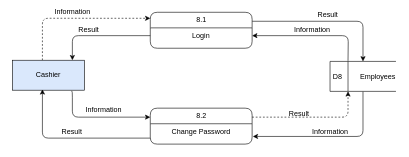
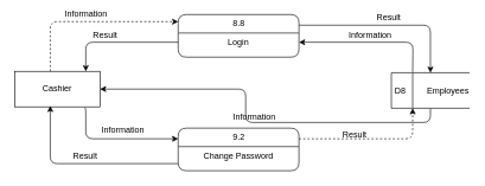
  <mxCell id="0" />
  <mxCell id="1" parent="0" />
  <mxCell id="2" value="Information" style="edgeStyle=orthogonalEdgeStyle;curved=0;rounded=1;sketch=0;orthogonalLoop=1;jettySize=auto;html=1;entryX=0;entryY=0.25;entryDx=0;entryDy=0;labelBackgroundColor=none;fontColor=#000000;fontFamily=Helvetica;fontSize=12;exitX=0.822;exitY=1.033;exitDx=0;exitDy=0;exitPerimeter=0;" parent="1" source="4" target="9" edge="1"><mxGeometry x="0.112" y="12" relative="1" as="geometry"><mxPoint x="120" y="160" as="sourcePoint" /><mxPoint as="offset" /><Array as="points"><mxPoint x="120" y="152" /><mxPoint x="120" y="195" /></Array></mxGeometry></mxCell>
  <mxCell id="3" value="Information" style="edgeStyle=orthogonalEdgeStyle;jumpStyle=none;orthogonalLoop=1;jettySize=auto;html=1;entryX=0;entryY=0.167;entryDx=0;entryDy=0;entryPerimeter=0;shadow=0;labelBackgroundColor=none;rounded=1;fontColor=#000000;fontFamily=Helvetica;fontSize=12;dashed=1;" parent="1" source="4" target="6" edge="1"><mxGeometry x="-0.04" y="10" relative="1" as="geometry"><Array as="points"><mxPoint x="70" y="30" /></Array><mxPoint as="offset" /></mxGeometry></mxCell>
- <mxCell id="4" value="&lt;font style=&quot;font-size: 12px&quot;&gt;Cashier&lt;/font&gt;" style="rounded=0;whiteSpace=wrap;html=1;fontColor=#000000;fontFamily=Helvetica;fontSize=12;fillColor=#dae8fc;" parent="1" vertex="1"><mxGeometry x="20" y="100" width="120" height="50" as="geometry" /></mxCell>
+ <mxCell id="4" value="&lt;font style=&quot;font-size: 12px&quot;&gt;Cashier&lt;/font&gt;" style="rounded=0;whiteSpace=wrap;html=1;fontColor=#000000;fontFamily=Helvetica;fontSize=12;" parent="1" vertex="1"><mxGeometry x="20" y="100" width="120" height="50" as="geometry" /></mxCell>
  <mxCell id="5" value="Result" style="edgeStyle=orthogonalEdgeStyle;curved=0;rounded=1;sketch=0;orthogonalLoop=1;jettySize=auto;html=1;labelBackgroundColor=none;fontColor=#000000;fontFamily=Helvetica;fontSize=12;exitX=1;exitY=0.25;exitDx=0;exitDy=0;" parent="1" source="6" target="13" edge="1"><mxGeometry y="10" relative="1" as="geometry"><mxPoint x="420" y="40" as="sourcePoint" /><mxPoint x="620" y="100" as="targetPoint" /><mxPoint as="offset" /></mxGeometry></mxCell>
- <mxCell id="6" value="8.1" style="swimlane;html=1;fontStyle=0;childLayout=stackLayout;horizontal=1;startSize=26;horizontalStack=0;resizeParent=1;resizeLast=0;collapsible=1;marginBottom=0;swimlaneFillColor=#ffffff;align=center;rounded=1;shadow=0;comic=0;labelBackgroundColor=none;strokeWidth=1;fontFamily=Helvetica;fontSize=12;fontColor=#000000;" parent="1" vertex="1"><mxGeometry x="250" y="20" width="170" height="60" as="geometry" /></mxCell>
+ <mxCell id="6" value="8.8" style="swimlane;html=1;fontStyle=0;childLayout=stackLayout;horizontal=1;startSize=26;horizontalStack=0;resizeParent=1;resizeLast=0;collapsible=1;marginBottom=0;swimlaneFillColor=#ffffff;align=center;rounded=1;shadow=0;comic=0;labelBackgroundColor=none;strokeWidth=1;fontFamily=Helvetica;fontSize=12;fontColor=#000000;" parent="1" vertex="1"><mxGeometry x="250" y="20" width="170" height="60" as="geometry" /></mxCell>
  <mxCell id="7" value="&lt;font style=&quot;font-size: 12px;&quot;&gt;&lt;span style=&quot;font-size: 12px;&quot;&gt;Login&lt;/span&gt;&lt;/font&gt;" style="text;html=1;strokeColor=none;fillColor=none;spacingLeft=4;spacingRight=4;whiteSpace=wrap;overflow=hidden;rotatable=0;points=[[0,0.5],[1,0.5]];portConstraint=eastwest;fontColor=#000000;align=center;fontFamily=Helvetica;fontSize=12;" parent="6" vertex="1"><mxGeometry y="26" width="170" height="26" as="geometry" /></mxCell>
  <mxCell id="8" value="Result" style="edgeStyle=orthogonalEdgeStyle;curved=0;rounded=1;sketch=0;orthogonalLoop=1;jettySize=auto;html=1;labelBackgroundColor=none;fontColor=#000000;fontFamily=Helvetica;fontSize=12;entryX=0.417;entryY=0.973;entryDx=0;entryDy=0;entryPerimeter=0;" parent="1" source="9" target="4" edge="1"><mxGeometry y="-10" relative="1" as="geometry"><mxPoint as="offset" /><mxPoint x="240" y="230" as="sourcePoint" /><mxPoint x="70" y="154" as="targetPoint" /><Array as="points"><mxPoint x="70" y="230" /></Array></mxGeometry></mxCell>
- <mxCell id="9" value="8.2" style="swimlane;html=1;fontStyle=0;childLayout=stackLayout;horizontal=1;startSize=26;horizontalStack=0;resizeParent=1;resizeLast=0;collapsible=1;marginBottom=0;swimlaneFillColor=#ffffff;align=center;rounded=1;shadow=0;comic=0;labelBackgroundColor=none;strokeWidth=1;fontFamily=Helvetica;fontSize=12;fontColor=#000000;" parent="1" vertex="1"><mxGeometry x="250" y="180" width="170" height="60" as="geometry" /></mxCell>
+ <mxCell id="9" value="9.2" style="swimlane;html=1;fontStyle=0;childLayout=stackLayout;horizontal=1;startSize=26;horizontalStack=0;resizeParent=1;resizeLast=0;collapsible=1;marginBottom=0;swimlaneFillColor=#ffffff;align=center;rounded=1;shadow=0;comic=0;labelBackgroundColor=none;strokeWidth=1;fontFamily=Helvetica;fontSize=12;fontColor=#000000;" parent="1" vertex="1"><mxGeometry x="250" y="180" width="170" height="60" as="geometry" /></mxCell>
  <mxCell id="10" value="&lt;font style=&quot;font-size: 12px;&quot;&gt;&lt;span style=&quot;font-size: 12px;&quot;&gt;Change Password&lt;/span&gt;&lt;/font&gt;" style="text;html=1;strokeColor=none;fillColor=none;spacingLeft=4;spacingRight=4;whiteSpace=wrap;overflow=hidden;rotatable=0;points=[[0,0.5],[1,0.5]];portConstraint=eastwest;fontColor=#000000;align=center;fontFamily=Helvetica;fontSize=12;" parent="9" vertex="1"><mxGeometry y="26" width="170" height="26" as="geometry" /></mxCell>
  <mxCell id="11" value="&#10;&#10;&lt;span style=&quot;font-size: 12px; font-style: normal; font-weight: 400; letter-spacing: normal; text-align: center; text-indent: 0px; text-transform: none; word-spacing: 0px; display: inline; float: none;&quot;&gt;Information&lt;/span&gt;&#10;&#10;" style="edgeStyle=orthogonalEdgeStyle;curved=0;rounded=1;sketch=0;orthogonalLoop=1;jettySize=auto;html=1;entryX=1;entryY=0.5;entryDx=0;entryDy=0;labelBackgroundColor=none;fontColor=#000000;fontFamily=Helvetica;fontSize=12;" parent="1" target="7" edge="1"><mxGeometry x="0.017" y="-9" relative="1" as="geometry"><mxPoint x="580" y="101" as="sourcePoint" /><mxPoint as="offset" /></mxGeometry></mxCell>
- <mxCell id="12" value="&#10;&#10;&lt;span style=&quot;font-size: 12px; font-style: normal; font-weight: 400; letter-spacing: normal; text-align: center; text-indent: 0px; text-transform: none; word-spacing: 0px; display: inline; float: none;&quot;&gt;Information&lt;/span&gt;&#10;&#10;" style="edgeStyle=orthogonalEdgeStyle;curved=0;rounded=1;sketch=0;orthogonalLoop=1;jettySize=auto;html=1;entryX=1.007;entryY=0.815;entryDx=0;entryDy=0;entryPerimeter=0;exitX=0.5;exitY=1;exitDx=0;exitDy=0;labelBackgroundColor=none;fontColor=#000000;fontFamily=Helvetica;fontSize=12;" parent="1" source="13" target="10" edge="1"><mxGeometry x="0.006" y="-8" relative="1" as="geometry"><mxPoint as="offset" /></mxGeometry></mxCell>
+ <mxCell id="12" value="&#10;&#10;&lt;span style=&quot;font-size: 12px; font-style: normal; font-weight: 400; letter-spacing: normal; text-align: center; text-indent: 0px; text-transform: none; word-spacing: 0px; display: inline; float: none;&quot;&gt;Information&lt;/span&gt;&#10;&#10;" style="edgeStyle=orthogonalEdgeStyle;curved=0;rounded=1;sketch=0;orthogonalLoop=1;jettySize=auto;html=1;exitX=0.5;exitY=1;exitDx=0;exitDy=0;labelBackgroundColor=none;fontColor=#000000;fontFamily=Helvetica;fontSize=12;" parent="1" source="13" target="4" edge="1"><mxGeometry x="0.006" y="-8" relative="1" as="geometry"><mxPoint as="offset" /></mxGeometry></mxCell>
  <mxCell id="13" value="D8" style="html=1;dashed=0;whitespace=wrap;shape=mxgraph.dfd.dataStoreID;align=left;spacingLeft=3;points=[[0,0],[0.5,0],[1,0],[0,0.5],[1,0.5],[0,1],[0.5,1],[1,1]];fontColor=#000000;fontFamily=Helvetica;fontSize=12;" parent="1" vertex="1"><mxGeometry x="550" y="102" width="110" height="50" as="geometry" /></mxCell>
  <mxCell id="14" value="Employees" style="text;html=1;strokeColor=none;fillColor=none;align=center;verticalAlign=middle;whiteSpace=wrap;rounded=0;fontColor=#000000;fontFamily=Helvetica;fontSize=12;" parent="1" vertex="1"><mxGeometry x="605" y="117" width="50" height="20" as="geometry" /></mxCell>
  <mxCell id="15" value="Result" style="edgeStyle=orthogonalEdgeStyle;curved=0;rounded=1;sketch=0;orthogonalLoop=1;jettySize=auto;html=1;exitX=1;exitY=0.25;exitDx=0;exitDy=0;labelBackgroundColor=none;fontColor=#000000;fontFamily=Helvetica;fontSize=12;entryX=0.273;entryY=1;entryDx=0;entryDy=0;entryPerimeter=0;dashed=1;" parent="1" source="9" target="13" edge="1"><mxGeometry x="-0.227" y="5" relative="1" as="geometry"><mxPoint as="offset" /><mxPoint x="561" y="155" as="targetPoint" /></mxGeometry></mxCell>
  <mxCell id="16" value="Result" style="edgeStyle=orthogonalEdgeStyle;curved=0;rounded=1;sketch=0;orthogonalLoop=1;jettySize=auto;html=1;labelBackgroundColor=none;fontColor=#000000;fontFamily=Helvetica;fontSize=12;" parent="1" source="7" edge="1"><mxGeometry x="0.205" y="-9" relative="1" as="geometry"><mxPoint as="offset" /><mxPoint x="120" y="100" as="targetPoint" /><Array as="points"><mxPoint x="120" y="59" /><mxPoint x="120" y="100" /></Array></mxGeometry></mxCell>
